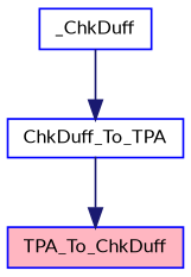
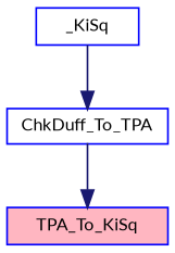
  digraph {
    fontname=Lato
    rankdir=TB
    node [color=blue fillcolor=white fontname=Lato fontsize=10 shape=record style=filled]
    edge [color=midnightblue fontname=Lato fontsize=10 labelfontname=Helvetica labelfontsize=10 style=solid]
-   n1 [fontcolor=black height=0.2 label=_ChkDuff width=0.4]
+   n1 [fontcolor=black height=0.2 label=_KiSq width=0.4]
    n2 [height=0.2 label=ChkDuff_To_TPA width=0.4]
-   n3 [fillcolor=lightpink height=0.2 label=TPA_To_ChkDuff width=0.4]
+   n3 [fillcolor=lightpink height=0.2 label=TPA_To_KiSq width=0.4]
    n1 -> n2
    n2 -> n3
  }
